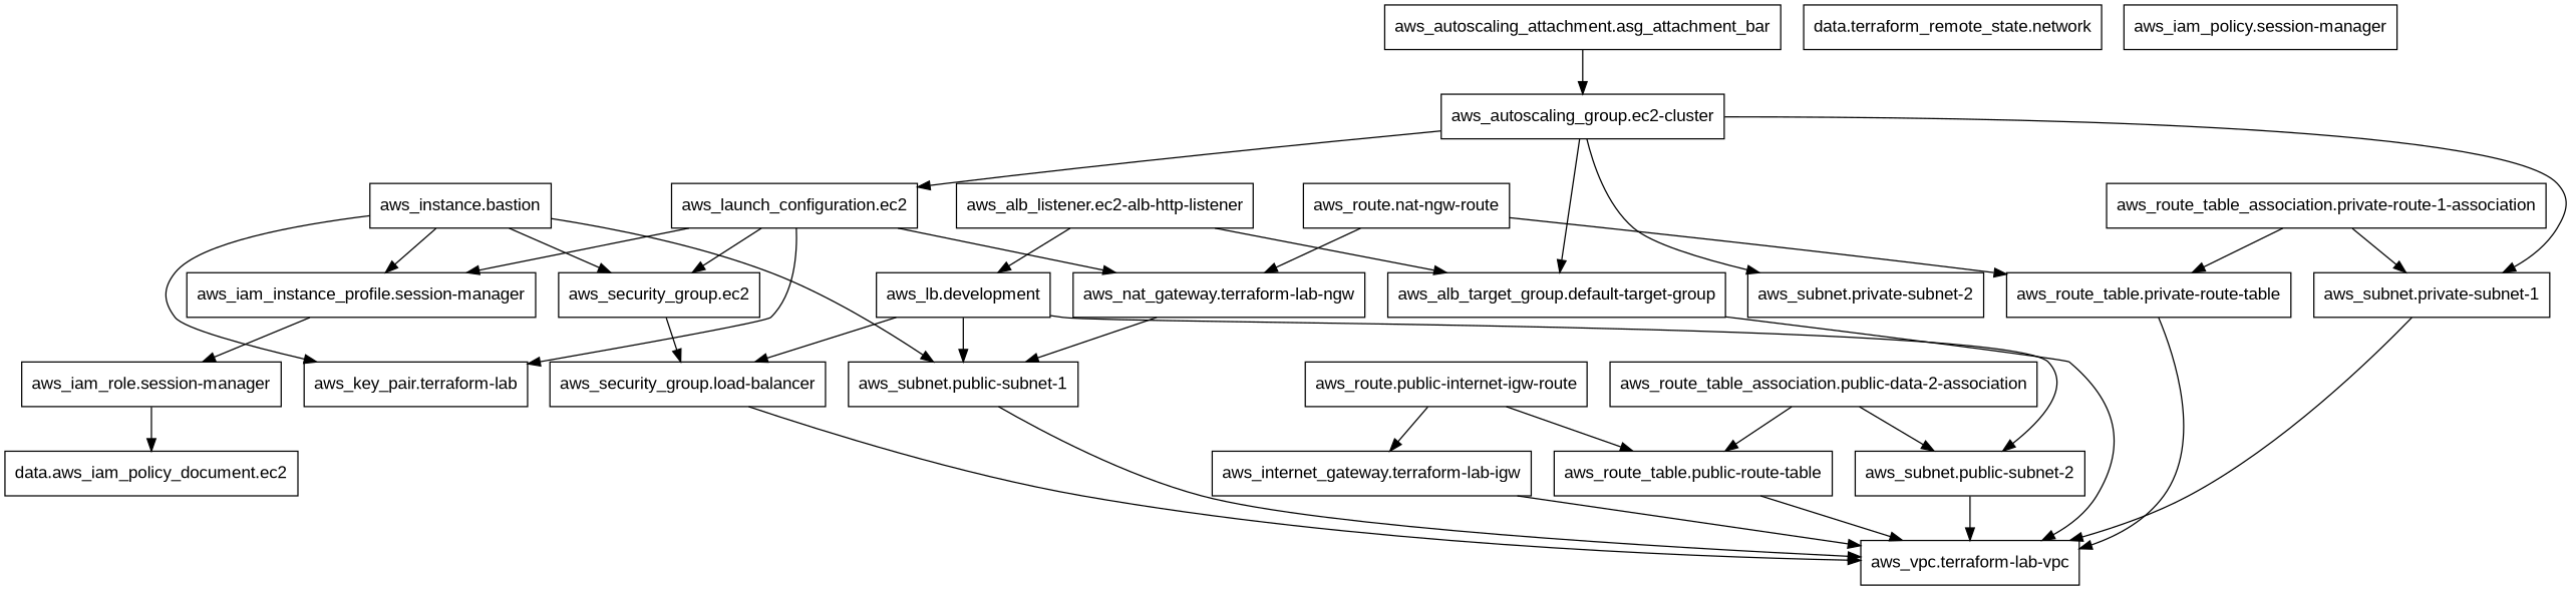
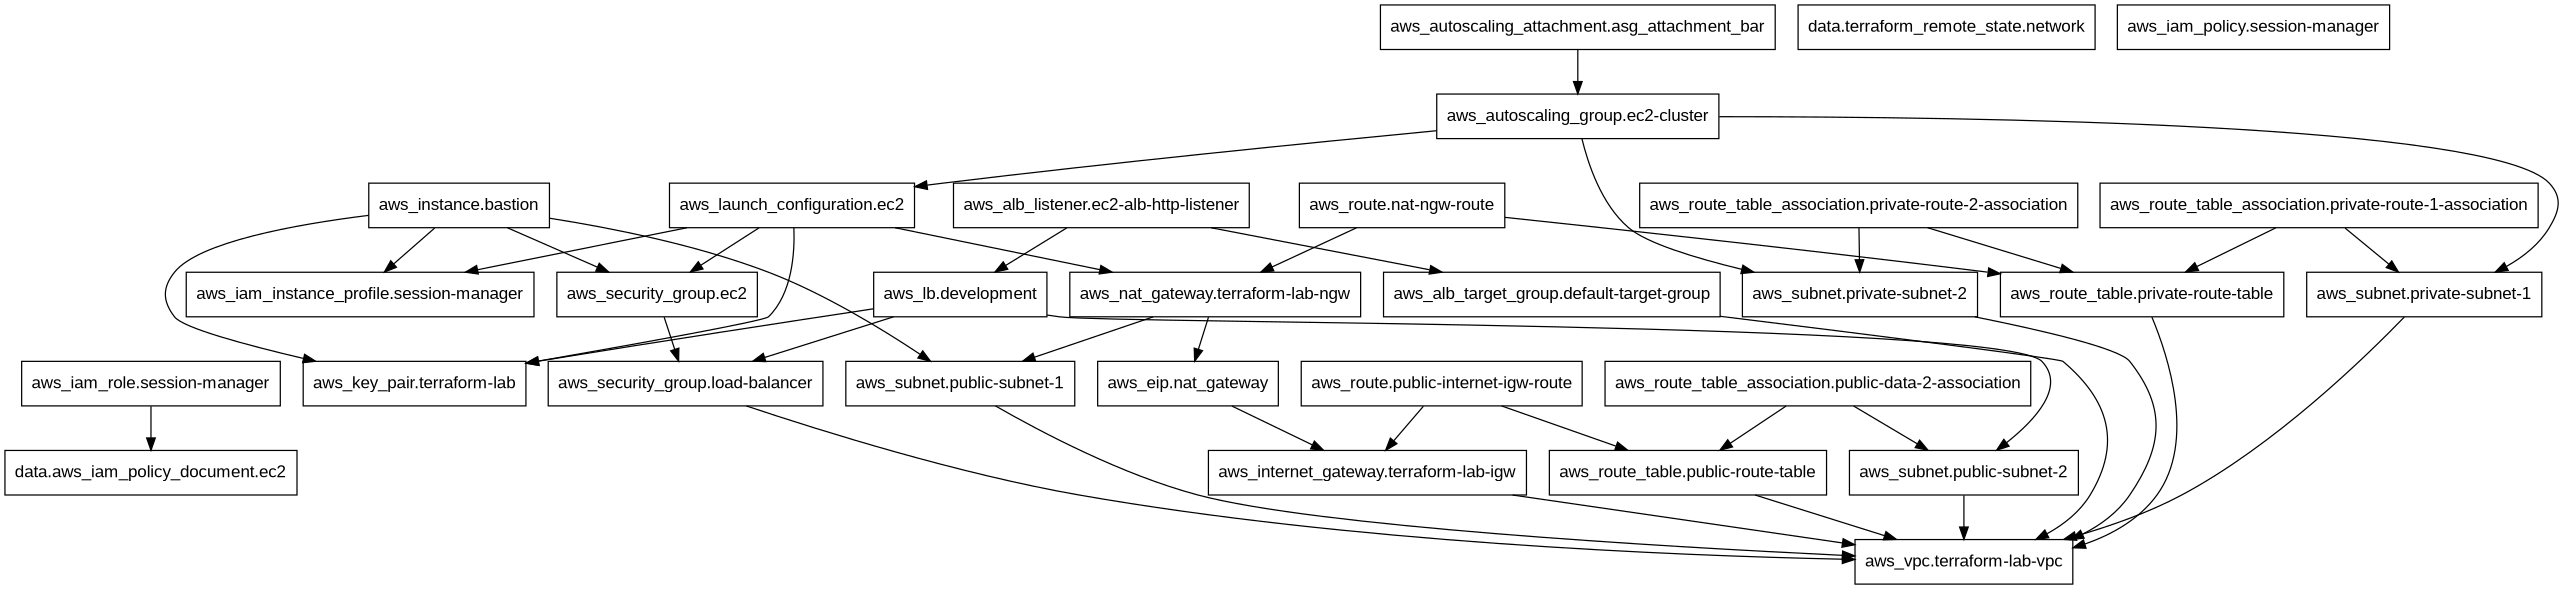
  digraph {
    fontname="Liberation Sans"
    rankdir=TB
    node [fontname="Liberation Sans" shape=rect]
    edge [fontname="Liberation Sans"]
    n1 [label="data.aws_iam_policy_document.ec2"]
    n2 [label="data.terraform_remote_state.network"]
    n3 [label="aws_alb_listener.ec2-alb-http-listener"]
    n4 [label="aws_alb_target_group.default-target-group"]
    n5 [label="aws_lb.development"]
    n6 [label="aws_vpc.terraform-lab-vpc"]
    n7 [label="aws_subnet.public-subnet-1"]
    n8 [label="aws_security_group.load-balancer"]
    n9 [label="aws_subnet.public-subnet-2"]
    n10 [label="aws_autoscaling_attachment.asg_attachment_bar"]
    n11 [label="aws_autoscaling_group.ec2-cluster"]
    n12 [label="aws_launch_configuration.ec2"]
    n13 [label="aws_subnet.private-subnet-1"]
    n14 [label="aws_subnet.private-subnet-2"]
    n15 [label="aws_iam_instance_profile.session-manager"]
    n16 [label="aws_key_pair.terraform-lab"]
    n17 [label="aws_security_group.ec2"]
    n18 [label="aws_nat_gateway.terraform-lab-ngw"]
+   n19 [label="aws_eip.nat_gateway"]
    n20 [label="aws_internet_gateway.terraform-lab-igw"]
    n21 [label="aws_iam_role.session-manager"]
    n22 [label="aws_iam_policy.session-manager"]
    n23 [label="aws_instance.bastion"]
    n24 [label="aws_route.nat-ngw-route"]
    n25 [label="aws_route_table.private-route-table"]
    n26 [label="aws_route.public-internet-igw-route"]
    n27 [label="aws_route_table.public-route-table"]
    n28 [label="aws_route_table_association.private-route-1-association"]
+   n29 [label="aws_route_table_association.private-route-2-association"]
    n30 [label="aws_route_table_association.public-data-2-association"]
    n3 -> n4
    n3 -> n5
    n4 -> n6
-   n5 -> n7
+   n5 -> n16
    n5 -> n8
    n5 -> n9
    n7 -> n6
    n8 -> n6
    n9 -> n6
    n10 -> n11
-   n11 -> n4
    n11 -> n12
    n11 -> n13
    n11 -> n14
    n12 -> n15
    n12 -> n16
    n12 -> n17
    n12 -> n18
    n13 -> n6
-   n15 -> n21
+   n14 -> n6
    n17 -> n8
    n18 -> n7
+   n18 -> n19
+   n19 -> n20
    n20 -> n6
    n21 -> n1
    n23 -> n7
    n23 -> n15
    n23 -> n16
    n23 -> n17
    n24 -> n18
    n24 -> n25
    n25 -> n6
    n26 -> n20
    n26 -> n27
    n27 -> n6
    n28 -> n13
    n28 -> n25
+   n29 -> n14
+   n29 -> n25
    n30 -> n9
    n30 -> n27
  }
